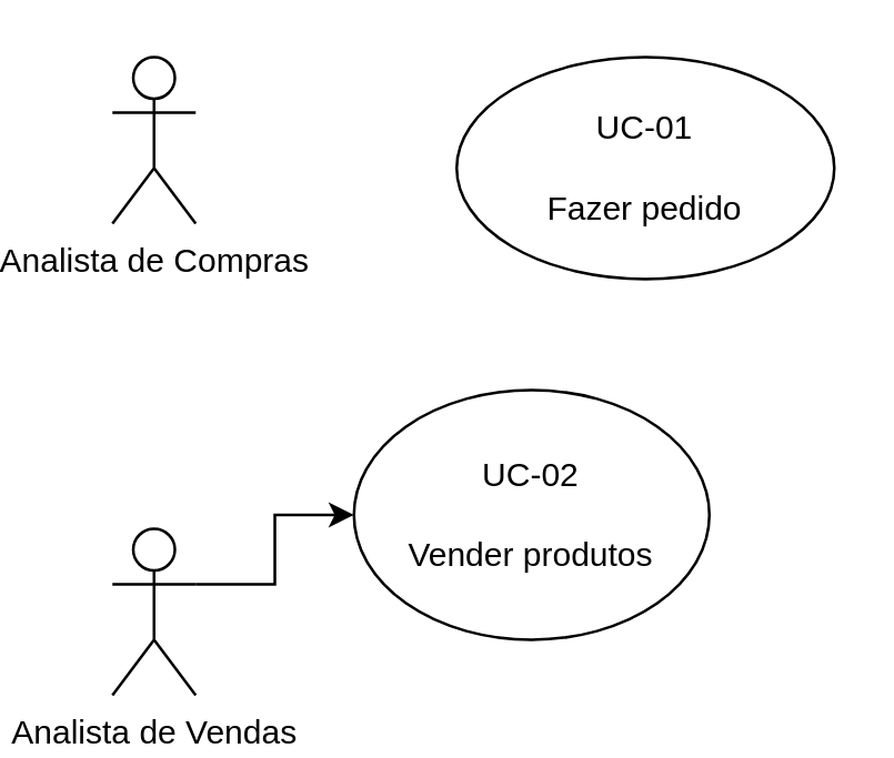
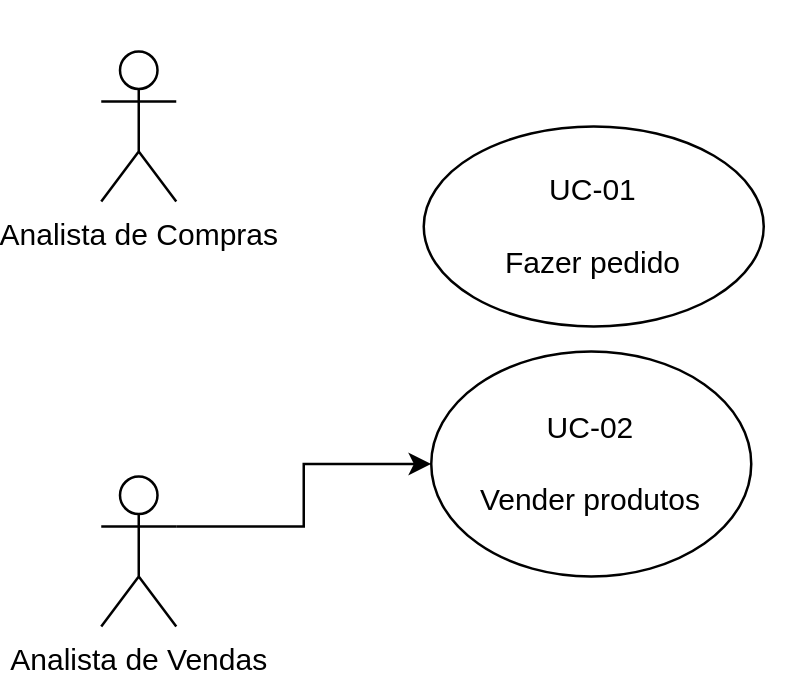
  <mxCell id="0" />
  <mxCell id="1" parent="0" />
  <mxCell id="2" value="Analista de Compras&lt;div&gt;&lt;br&gt;&lt;/div&gt;" style="shape=umlActor;verticalLabelPosition=bottom;verticalAlign=top;html=1;outlineConnect=0;" vertex="1" parent="1"><mxGeometry x="20" y="20" width="30" height="60" as="geometry" /></mxCell>
- <mxCell id="3" value="&lt;div&gt;UC-01&lt;/div&gt;&lt;div&gt;&lt;br&gt;&lt;/div&gt;Fazer pedido" style="ellipse;whiteSpace=wrap;html=1;" vertex="1" parent="1"><mxGeometry x="144" y="20" width="136" height="80" as="geometry" /></mxCell>
- <mxCell id="4" value="&lt;div&gt;UC-02&lt;/div&gt;&lt;div&gt;&lt;br&gt;&lt;/div&gt;Vender produtos" style="ellipse;whiteSpace=wrap;html=1;" vertex="1" parent="1"><mxGeometry x="107" y="140" width="128" height="90" as="geometry" /></mxCell>
+ <mxCell id="3" value="&lt;div&gt;UC-01&lt;/div&gt;&lt;div&gt;&lt;br&gt;&lt;/div&gt;Fazer pedido" style="ellipse;whiteSpace=wrap;html=1;" vertex="1" parent="1"><mxGeometry x="149" y="50" width="136" height="80" as="geometry" /></mxCell>
+ <mxCell id="4" value="&lt;div&gt;UC-02&lt;/div&gt;&lt;div&gt;&lt;br&gt;&lt;/div&gt;Vender produtos" style="ellipse;whiteSpace=wrap;html=1;" vertex="1" parent="1"><mxGeometry x="152" y="140" width="128" height="90" as="geometry" /></mxCell>
  <mxCell id="5" style="edgeStyle=orthogonalEdgeStyle;rounded=0;orthogonalLoop=1;jettySize=auto;html=1;exitX=1;exitY=0.333;exitDx=0;exitDy=0;exitPerimeter=0;" edge="1" parent="1" source="6" target="4"><mxGeometry relative="1" as="geometry" /></mxCell>
  <mxCell id="6" value="Analista de Vendas" style="shape=umlActor;verticalLabelPosition=bottom;verticalAlign=top;html=1;outlineConnect=0;" vertex="1" parent="1"><mxGeometry x="20" y="190" width="30" height="60" as="geometry" /></mxCell>
